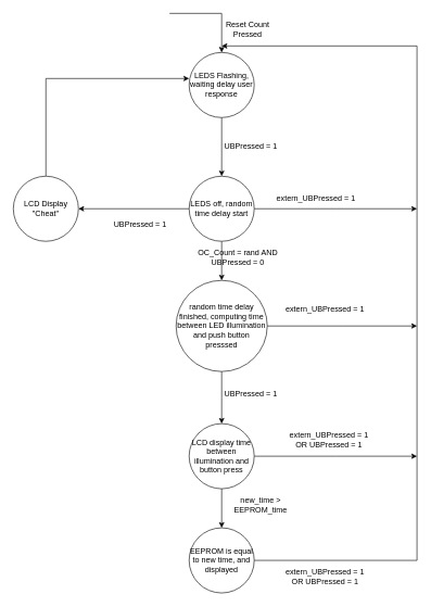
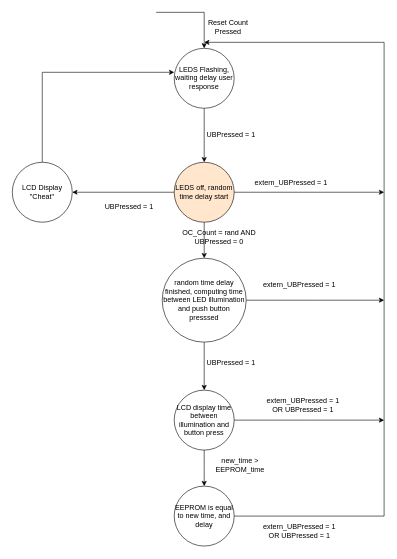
  <mxCell id="0" />
  <mxCell id="1" parent="0" />
  <mxCell id="2" style="edgeStyle=orthogonalEdgeStyle;rounded=0;orthogonalLoop=1;jettySize=auto;html=1;" parent="1" source="3" edge="1"><mxGeometry relative="1" as="geometry"><mxPoint x="340" y="270" as="targetPoint" /></mxGeometry></mxCell>
  <mxCell id="3" value="LEDS Flashing, waiting delay user response" style="ellipse;whiteSpace=wrap;html=1;aspect=fixed;" parent="1" vertex="1"><mxGeometry x="290" y="80" width="100" height="100" as="geometry" /></mxCell>
  <mxCell id="4" value="" style="endArrow=classic;html=1;rounded=0;entryX=0.5;entryY=0;entryDx=0;entryDy=0;" parent="1" target="3" edge="1"><mxGeometry width="50" height="50" relative="1" as="geometry"><mxPoint x="260" y="20" as="sourcePoint" /><mxPoint x="380" y="-20" as="targetPoint" /><Array as="points"><mxPoint x="340" y="20" /></Array></mxGeometry></mxCell>
  <mxCell id="5" value="Reset Count Pressed" style="text;html=1;strokeColor=none;fillColor=none;align=center;verticalAlign=middle;whiteSpace=wrap;rounded=0;" parent="1" vertex="1"><mxGeometry x="340" y="30" width="80" height="30" as="geometry" /></mxCell>
  <mxCell id="6" style="edgeStyle=orthogonalEdgeStyle;rounded=0;orthogonalLoop=1;jettySize=auto;html=1;entryX=1;entryY=0.5;entryDx=0;entryDy=0;" parent="1" source="9" target="12" edge="1"><mxGeometry relative="1" as="geometry"><mxPoint x="170" y="320" as="targetPoint" /></mxGeometry></mxCell>
  <mxCell id="7" style="edgeStyle=orthogonalEdgeStyle;rounded=0;orthogonalLoop=1;jettySize=auto;html=1;" parent="1" source="9" edge="1"><mxGeometry relative="1" as="geometry"><mxPoint x="340" y="430" as="targetPoint" /></mxGeometry></mxCell>
  <mxCell id="8" style="edgeStyle=orthogonalEdgeStyle;rounded=0;orthogonalLoop=1;jettySize=auto;html=1;" parent="1" source="9" edge="1"><mxGeometry relative="1" as="geometry"><mxPoint x="640" y="320" as="targetPoint" /></mxGeometry></mxCell>
- <mxCell id="9" value="LEDS off, random time delay start" style="ellipse;whiteSpace=wrap;html=1;aspect=fixed;" parent="1" vertex="1"><mxGeometry x="290" y="270" width="100" height="100" as="geometry" /></mxCell>
+ <mxCell id="9" value="LEDS off, random time delay start" style="ellipse;whiteSpace=wrap;html=1;aspect=fixed;fillColor=#ffe6cc;" parent="1" vertex="1"><mxGeometry x="290" y="270" width="100" height="100" as="geometry" /></mxCell>
  <mxCell id="10" value="UBPressed = 1" style="text;html=1;strokeColor=none;fillColor=none;align=center;verticalAlign=middle;whiteSpace=wrap;rounded=0;" parent="1" vertex="1"><mxGeometry x="340" y="210" width="90" height="30" as="geometry" /></mxCell>
  <mxCell id="11" style="edgeStyle=orthogonalEdgeStyle;rounded=0;orthogonalLoop=1;jettySize=auto;html=1;entryX=0;entryY=0.4;entryDx=0;entryDy=0;entryPerimeter=0;" parent="1" source="12" target="3" edge="1"><mxGeometry relative="1" as="geometry"><mxPoint x="70" y="120" as="targetPoint" /><Array as="points"><mxPoint x="70" y="120" /></Array></mxGeometry></mxCell>
  <mxCell id="12" value="LCD Display &quot;Cheat&quot;" style="ellipse;whiteSpace=wrap;html=1;aspect=fixed;" parent="1" vertex="1"><mxGeometry y="270" width="100" height="100" as="geometry" x="20" /></mxCell>
  <mxCell id="13" value="UBPressed = 1" style="text;html=1;strokeColor=none;fillColor=none;align=center;verticalAlign=middle;whiteSpace=wrap;rounded=0;" parent="1" vertex="1"><mxGeometry x="150" y="330" width="130" height="30" as="geometry" /></mxCell>
  <mxCell id="14" style="edgeStyle=orthogonalEdgeStyle;rounded=0;orthogonalLoop=1;jettySize=auto;html=1;" parent="1" source="16" edge="1"><mxGeometry relative="1" as="geometry"><mxPoint x="340" y="650" as="targetPoint" /></mxGeometry></mxCell>
  <mxCell id="15" style="edgeStyle=orthogonalEdgeStyle;rounded=0;orthogonalLoop=1;jettySize=auto;html=1;" parent="1" source="16" edge="1"><mxGeometry relative="1" as="geometry"><mxPoint x="640" y="500" as="targetPoint" /></mxGeometry></mxCell>
  <mxCell id="16" value="random time delay finished, computing time between LED illumination and push button presssed" style="ellipse;whiteSpace=wrap;html=1;aspect=fixed;" parent="1" vertex="1"><mxGeometry x="270" y="430" width="140" height="140" as="geometry" /></mxCell>
  <mxCell id="17" value="OC_Count = rand AND UBPressed = 0" style="text;html=1;strokeColor=none;fillColor=none;align=center;verticalAlign=middle;whiteSpace=wrap;rounded=0;" parent="1" vertex="1"><mxGeometry x="300" y="380" width="130" height="30" as="geometry" /></mxCell>
  <mxCell id="18" style="edgeStyle=orthogonalEdgeStyle;rounded=0;orthogonalLoop=1;jettySize=auto;html=1;" parent="1" source="20" edge="1"><mxGeometry relative="1" as="geometry"><mxPoint x="340" y="810" as="targetPoint" /></mxGeometry></mxCell>
  <mxCell id="19" style="edgeStyle=orthogonalEdgeStyle;rounded=0;orthogonalLoop=1;jettySize=auto;html=1;" parent="1" source="20" edge="1"><mxGeometry relative="1" as="geometry"><mxPoint x="640" y="700" as="targetPoint" /></mxGeometry></mxCell>
  <mxCell id="20" value="LCD display time between illumination and button press" style="ellipse;whiteSpace=wrap;html=1;aspect=fixed;" parent="1" vertex="1"><mxGeometry x="290" y="650" width="100" height="100" as="geometry" /></mxCell>
  <mxCell id="21" value="UBPressed = 1" style="text;html=1;strokeColor=none;fillColor=none;align=center;verticalAlign=middle;whiteSpace=wrap;rounded=0;" parent="1" vertex="1"><mxGeometry x="320" y="590" width="130" height="30" as="geometry" /></mxCell>
  <mxCell id="22" value="new_time &amp;gt; EEPROM_time" style="text;html=1;strokeColor=none;fillColor=none;align=center;verticalAlign=middle;whiteSpace=wrap;rounded=0;" parent="1" vertex="1"><mxGeometry x="330" y="760" width="140" height="30" as="geometry" /></mxCell>
  <mxCell id="23" style="edgeStyle=orthogonalEdgeStyle;rounded=0;orthogonalLoop=1;jettySize=auto;html=1;" parent="1" source="24" edge="1"><mxGeometry relative="1" as="geometry"><mxPoint x="340" y="70" as="targetPoint" /><Array as="points"><mxPoint x="640" y="860" /><mxPoint x="640" y="70" /></Array></mxGeometry></mxCell>
- <mxCell id="24" value="EEPROM is equal to new time, and displayed" style="ellipse;whiteSpace=wrap;html=1;aspect=fixed;" parent="1" vertex="1"><mxGeometry x="290" y="810" width="100" height="100" as="geometry" /></mxCell>
+ <mxCell id="24" value="EEPROM is equal to new time, and delay" style="ellipse;whiteSpace=wrap;html=1;aspect=fixed;" parent="1" vertex="1"><mxGeometry x="290" y="810" width="100" height="100" as="geometry" /></mxCell>
  <mxCell id="25" value="extern_UBPressed = 1" style="text;html=1;strokeColor=none;fillColor=none;align=center;verticalAlign=middle;whiteSpace=wrap;rounded=0;" parent="1" vertex="1"><mxGeometry x="434" y="460" width="130" height="30" as="geometry" /></mxCell>
  <mxCell id="26" value="extern_UBPressed = 1" style="text;html=1;strokeColor=none;fillColor=none;align=center;verticalAlign=middle;whiteSpace=wrap;rounded=0;" parent="1" vertex="1"><mxGeometry x="420" y="290" width="130" height="30" as="geometry" /></mxCell>
  <mxCell id="27" value="extern_UBPressed = 1 OR UBPressed = 1" style="text;html=1;strokeColor=none;fillColor=none;align=center;verticalAlign=middle;whiteSpace=wrap;rounded=0;" vertex="1" parent="1"><mxGeometry x="434" y="870" width="130" height="30" as="geometry" /></mxCell>
  <mxCell id="28" value="extern_UBPressed = 1 OR UBPressed = 1" style="text;html=1;strokeColor=none;fillColor=none;align=center;verticalAlign=middle;whiteSpace=wrap;rounded=0;" vertex="1" parent="1"><mxGeometry x="440" y="660" width="130" height="30" as="geometry" /></mxCell>
